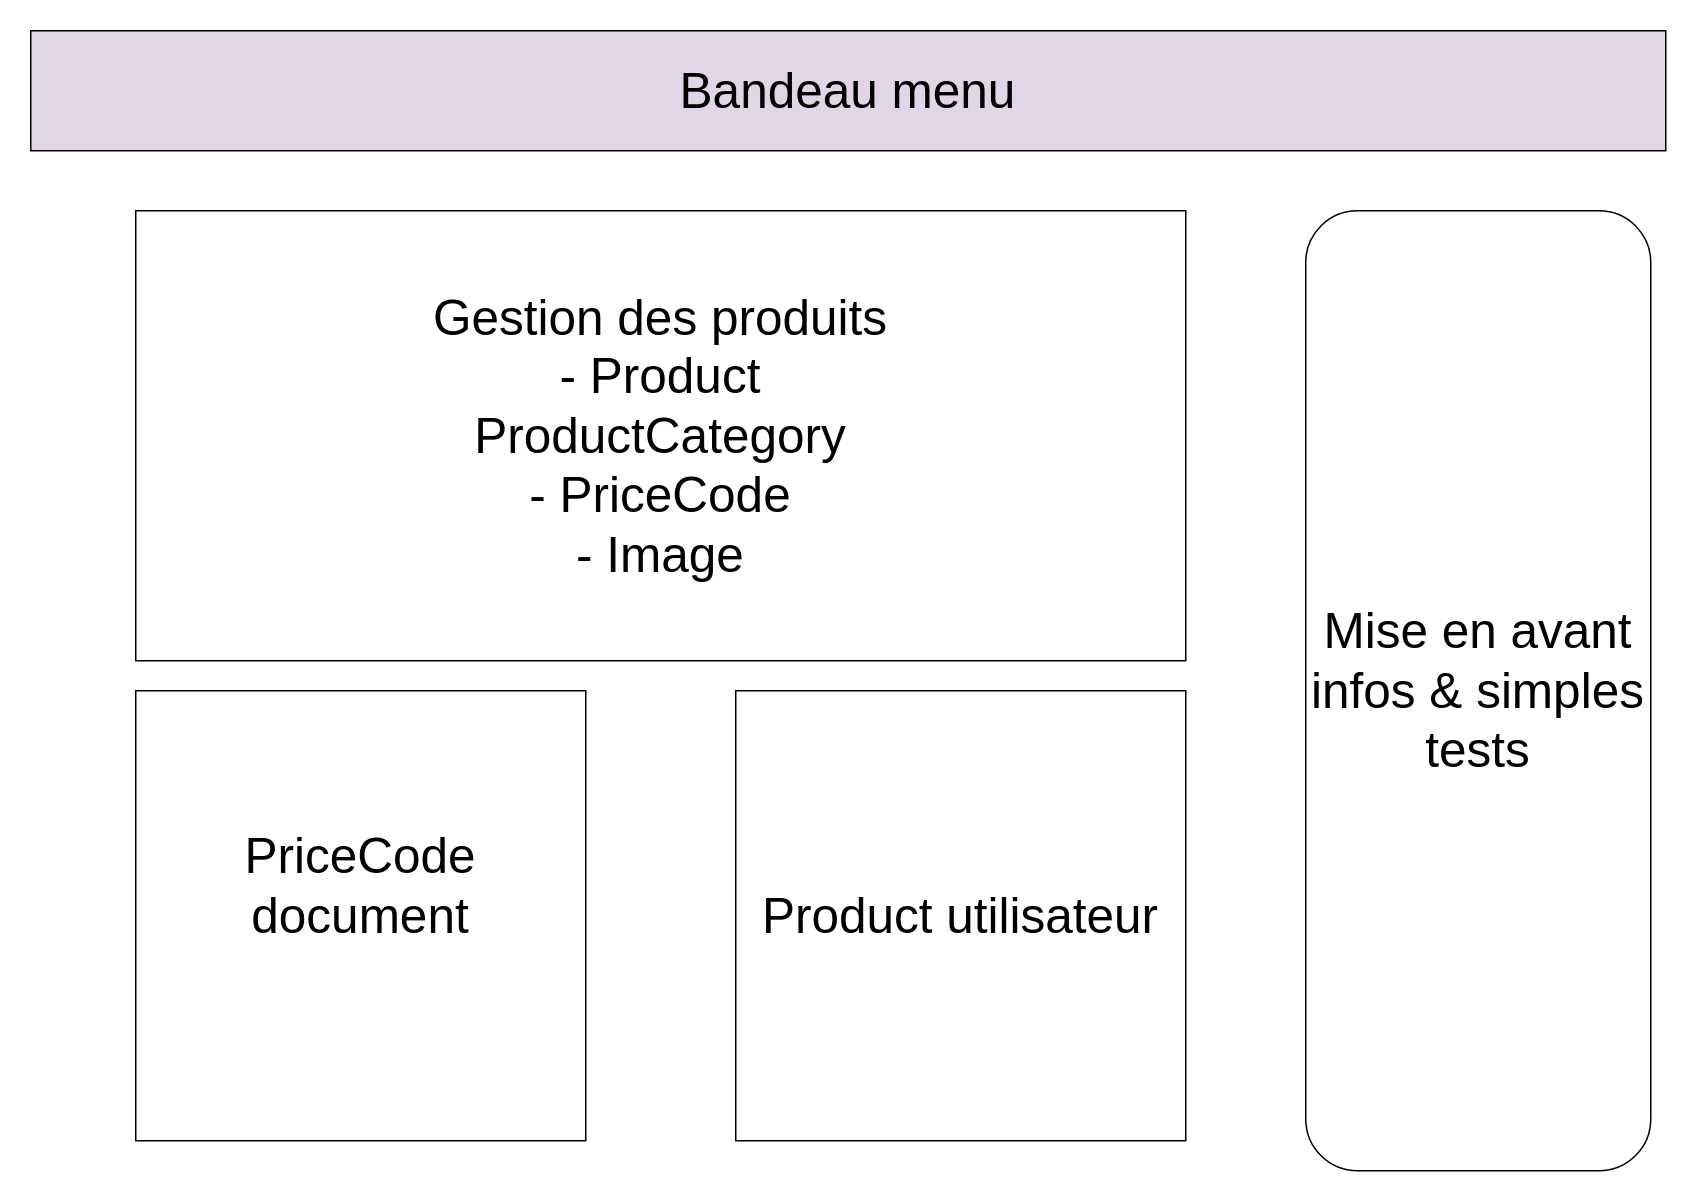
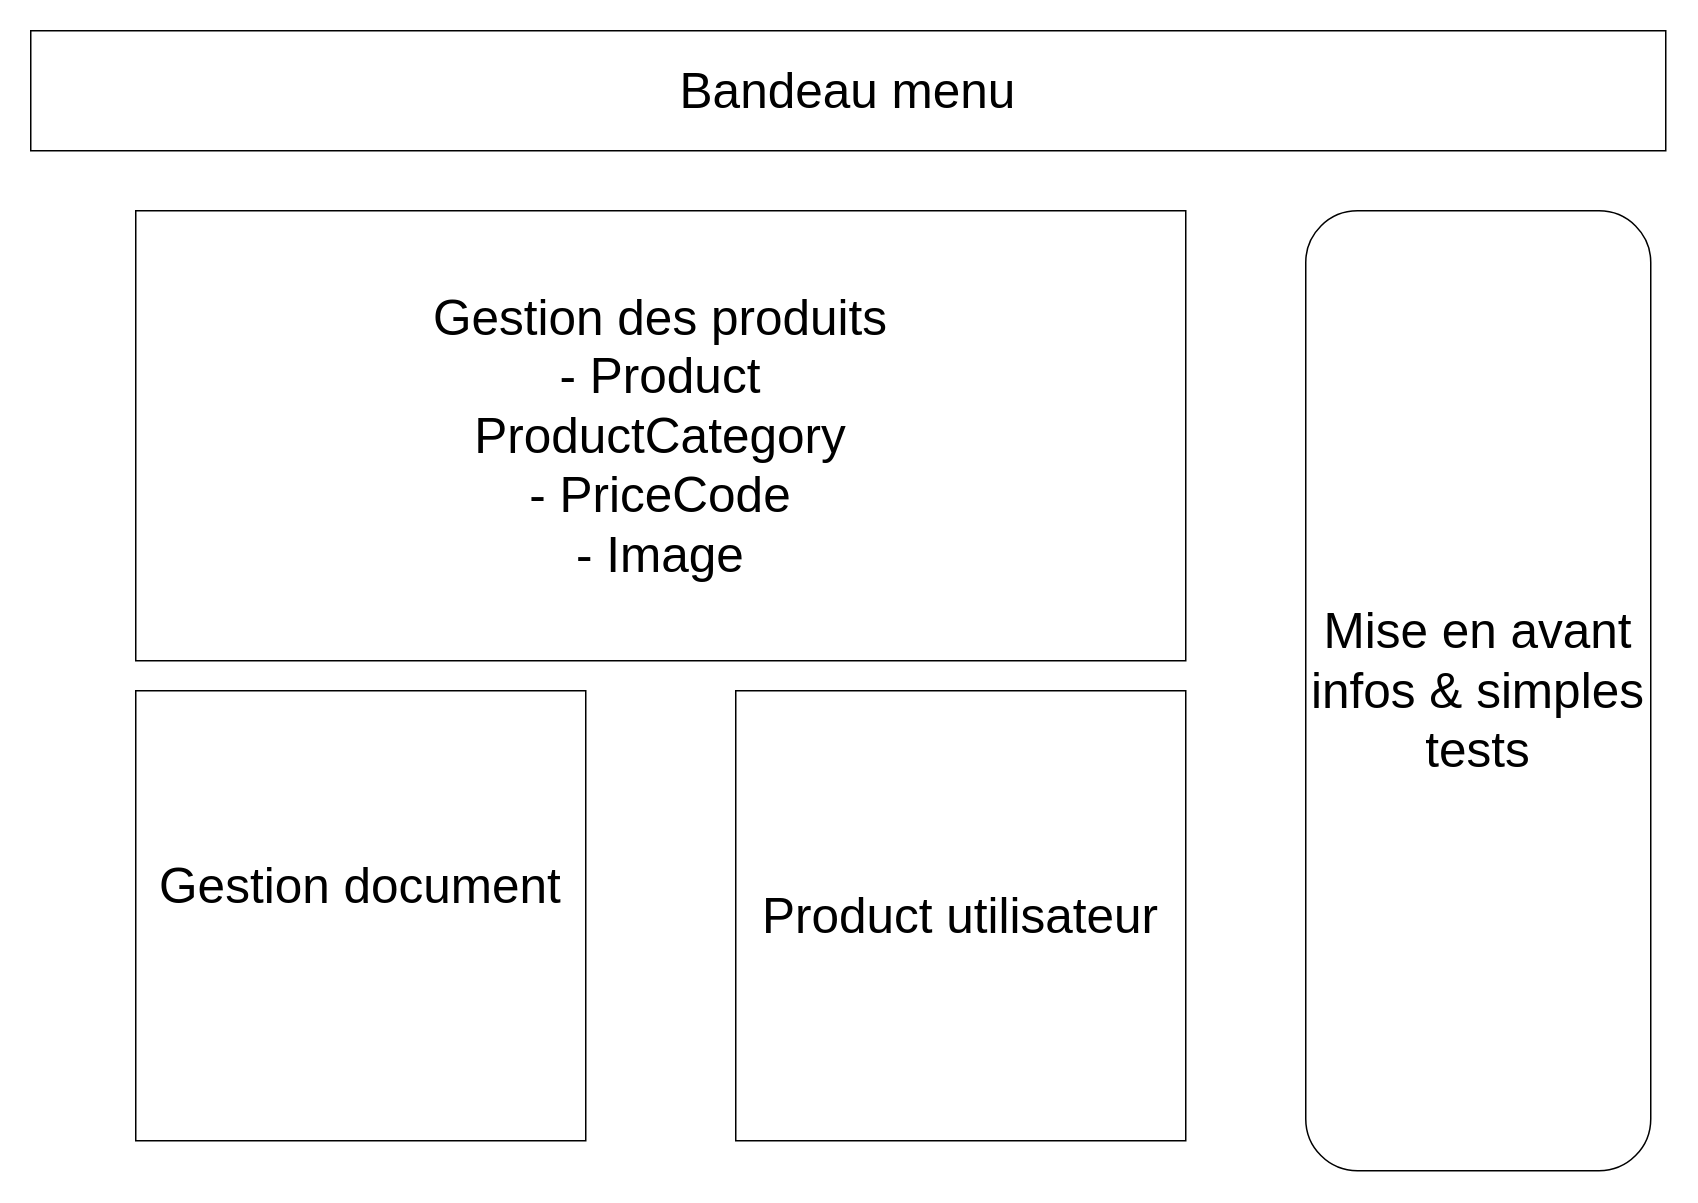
  <mxCell id="0" />
  <mxCell id="1" parent="0" />
- <mxCell id="2" value="Bandeau menu" style="rounded=0;whiteSpace=wrap;html=1;fontSize=33;fillColor=#e1d5e7;" vertex="1" parent="1"><mxGeometry x="20" y="20" width="1090" height="80" as="geometry" /></mxCell>
+ <mxCell id="2" value="Bandeau menu" style="rounded=0;whiteSpace=wrap;html=1;fontSize=33;" vertex="1" parent="1"><mxGeometry x="20" y="20" width="1090" height="80" as="geometry" /></mxCell>
  <mxCell id="3" value="&lt;div style=&quot;font-size: 33px;&quot;&gt;Gestion des produits&lt;/div&gt;&lt;div style=&quot;font-size: 33px;&quot;&gt;- Product&lt;/div&gt;&lt;div style=&quot;font-size: 33px;&quot;&gt;ProductCategory&lt;/div&gt;&lt;div style=&quot;font-size: 33px;&quot;&gt;- PriceCode&lt;/div&gt;&lt;div style=&quot;font-size: 33px;&quot;&gt;- Image&lt;br style=&quot;font-size: 33px;&quot;&gt;&lt;/div&gt;" style="rounded=0;whiteSpace=wrap;html=1;fontSize=33;" vertex="1" parent="1"><mxGeometry x="90" y="140" width="700" height="300" as="geometry" /></mxCell>
  <mxCell id="4" value="Mise en avant infos &amp;amp; simples tests" style="rounded=1;whiteSpace=wrap;html=1;fontSize=33;" vertex="1" parent="1"><mxGeometry x="870" y="140" width="230" height="640" as="geometry" /></mxCell>
- <mxCell id="5" value="&lt;div style=&quot;font-size: 33px;&quot;&gt;PriceCode document&lt;/div&gt;&lt;div style=&quot;font-size: 33px;&quot;&gt;&lt;br style=&quot;font-size: 33px;&quot;&gt;&lt;/div&gt;" style="whiteSpace=wrap;html=1;aspect=fixed;fontSize=33;" vertex="1" parent="1"><mxGeometry x="90" y="460" width="300" height="300" as="geometry" /></mxCell>
+ <mxCell id="5" value="&lt;div style=&quot;font-size: 33px;&quot;&gt;Gestion document&lt;/div&gt;&lt;div style=&quot;font-size: 33px;&quot;&gt;&lt;br style=&quot;font-size: 33px;&quot;&gt;&lt;/div&gt;" style="whiteSpace=wrap;html=1;aspect=fixed;fontSize=33;" vertex="1" parent="1"><mxGeometry x="90" y="460" width="300" height="300" as="geometry" /></mxCell>
  <mxCell id="6" value="Product utilisateur" style="whiteSpace=wrap;html=1;aspect=fixed;fontSize=33;" vertex="1" parent="1"><mxGeometry x="490" y="460" width="300" height="300" as="geometry" /></mxCell>
